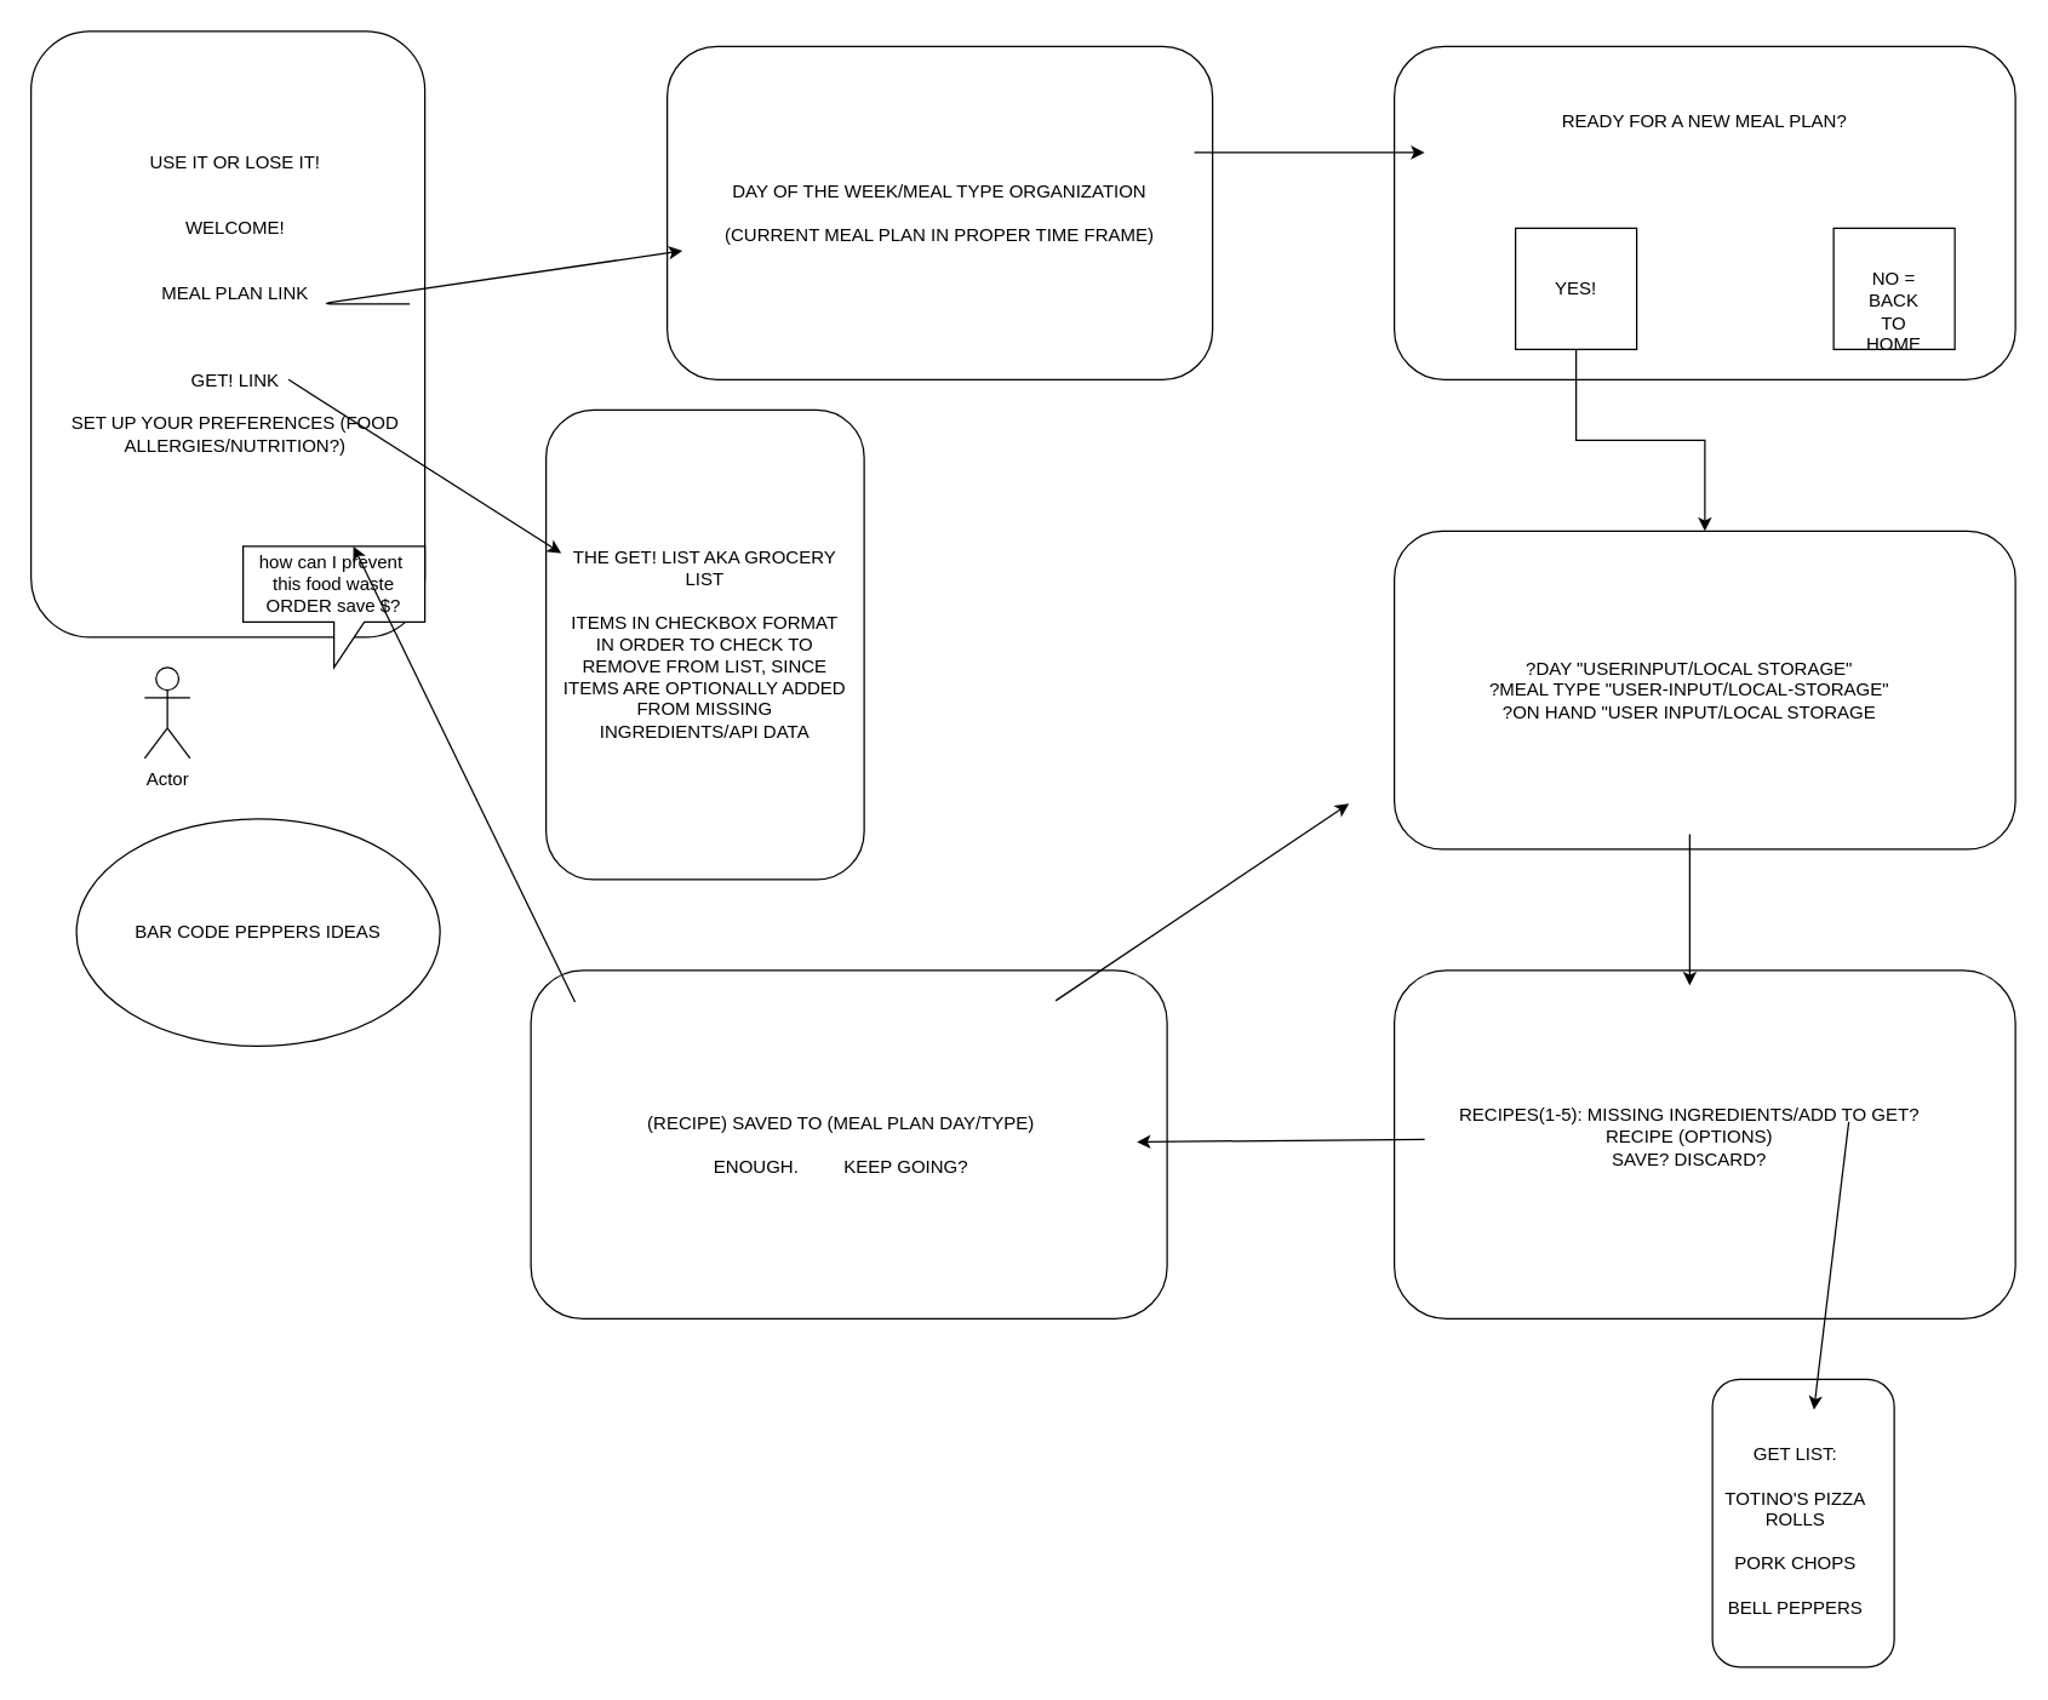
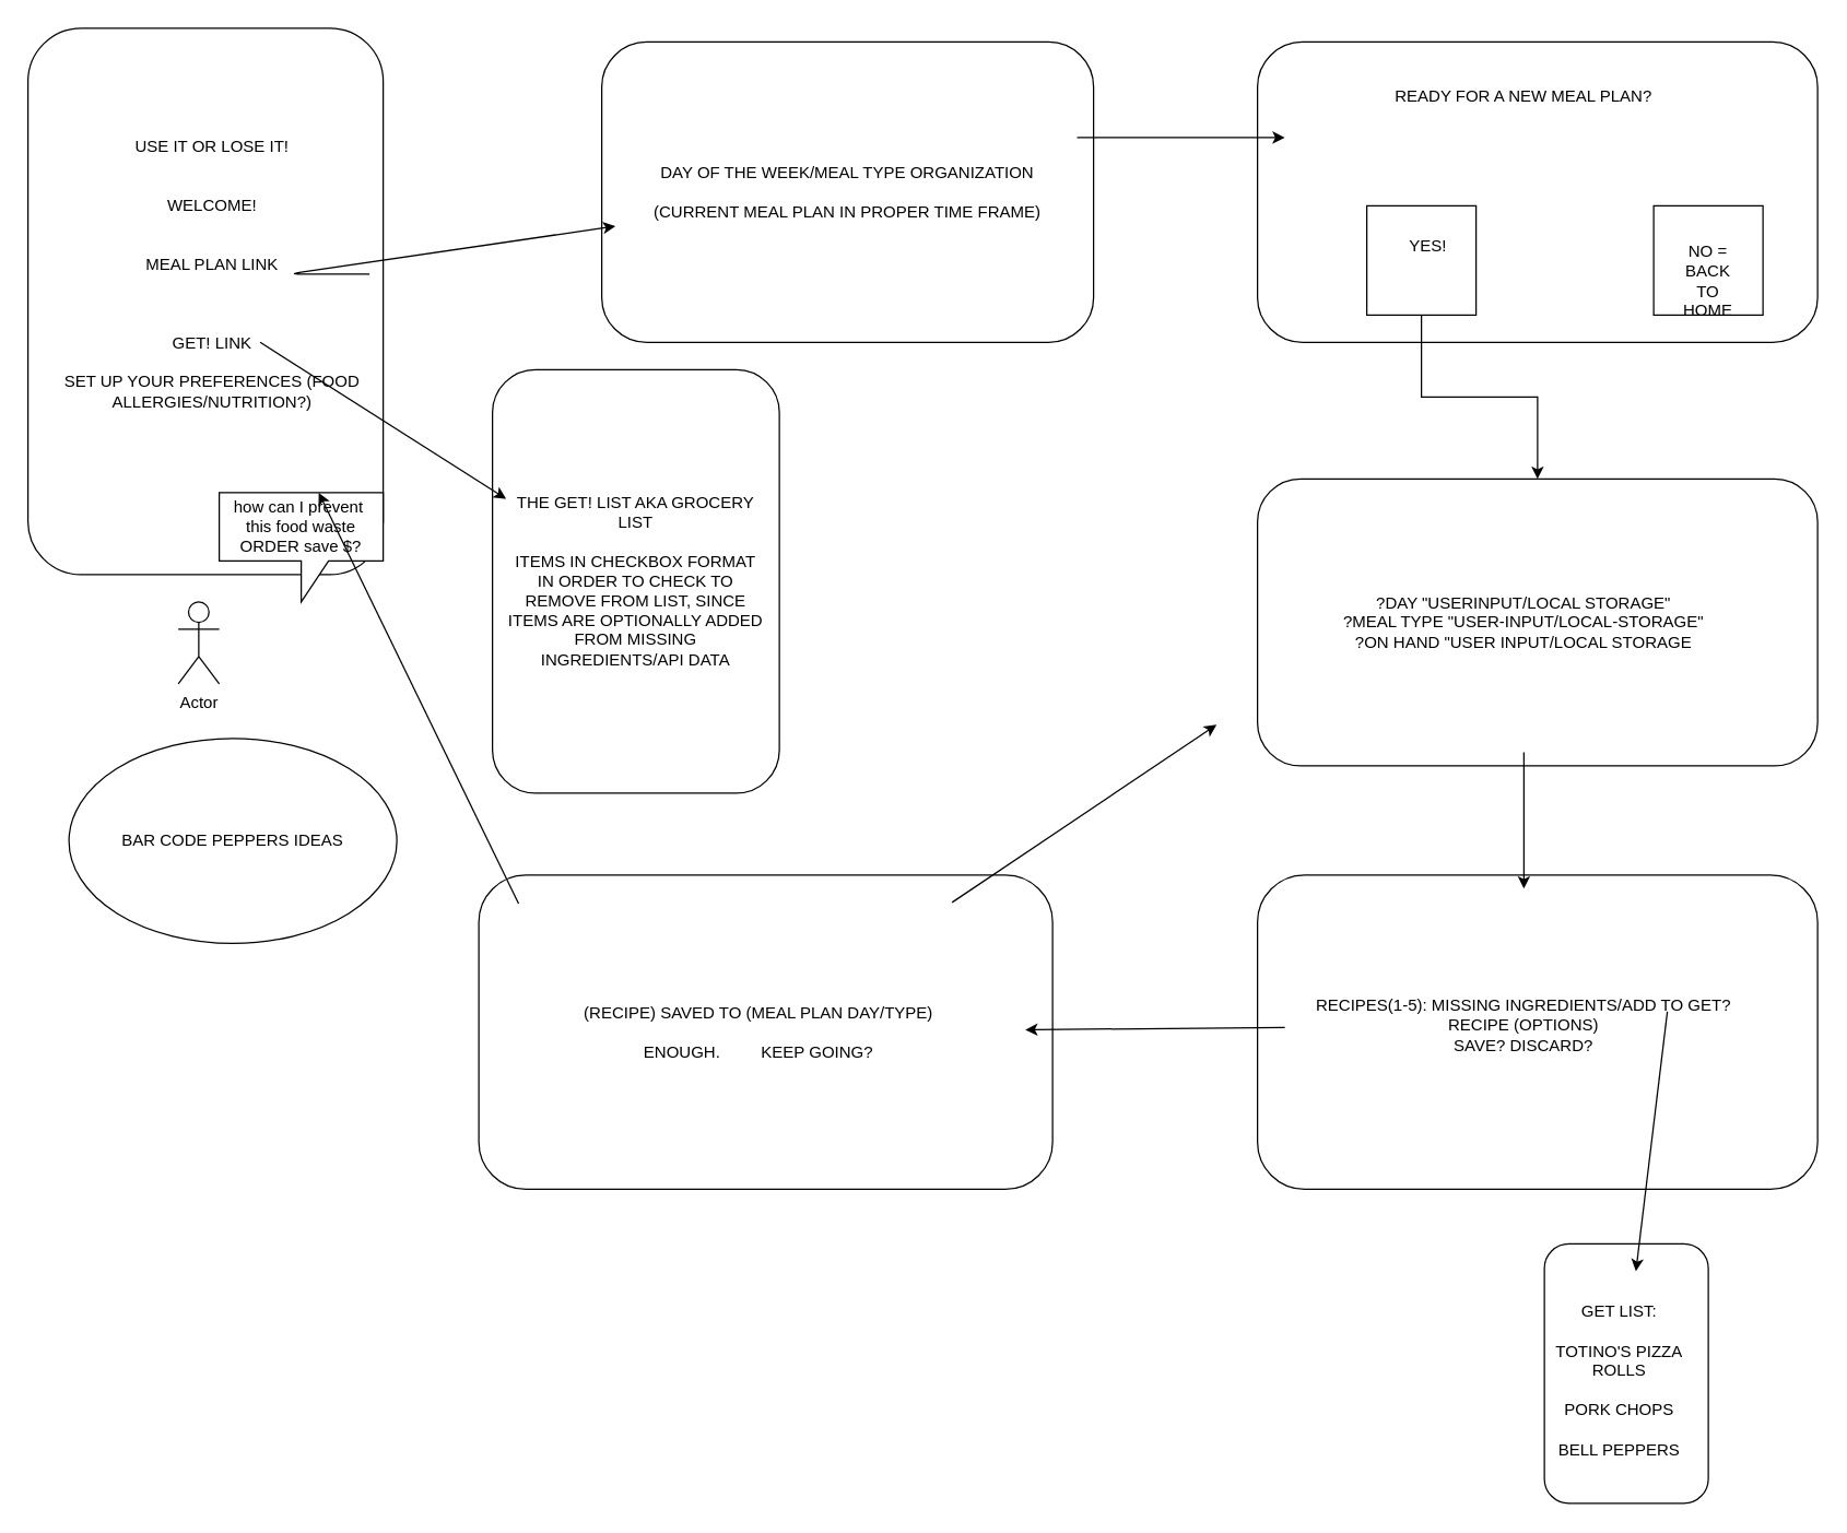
  <mxCell id="0" />
  <mxCell id="1" parent="0" />
  <mxCell id="2" value="" style="rounded=1;whiteSpace=wrap;html=1;" vertex="1" parent="1"><mxGeometry x="20" y="20" width="260" height="400" as="geometry" /></mxCell>
  <mxCell id="3" value="" style="rounded=1;whiteSpace=wrap;html=1;" vertex="1" parent="1"><mxGeometry x="440" y="30" width="360" height="220" as="geometry" /></mxCell>
  <mxCell id="4" value="" style="rounded=1;whiteSpace=wrap;html=1;" vertex="1" parent="1"><mxGeometry x="360" y="270" width="210" height="310" as="geometry" /></mxCell>
  <mxCell id="5" value="" style="rounded=1;whiteSpace=wrap;html=1;" vertex="1" parent="1"><mxGeometry x="920" y="30" width="410" height="220" as="geometry" /></mxCell>
  <mxCell id="6" style="edgeStyle=orthogonalEdgeStyle;rounded=0;orthogonalLoop=1;jettySize=auto;html=1;exitX=0.5;exitY=1;exitDx=0;exitDy=0;" edge="1" parent="1" source="7" target="11"><mxGeometry relative="1" as="geometry" /></mxCell>
  <mxCell id="7" value="" style="whiteSpace=wrap;html=1;aspect=fixed;" vertex="1" parent="1"><mxGeometry x="1000" y="150" width="80" height="80" as="geometry" /></mxCell>
  <mxCell id="8" value="" style="whiteSpace=wrap;html=1;aspect=fixed;" vertex="1" parent="1"><mxGeometry x="1210" y="150" width="80" height="80" as="geometry" /></mxCell>
  <mxCell id="9" style="edgeStyle=orthogonalEdgeStyle;rounded=0;orthogonalLoop=1;jettySize=auto;html=1;exitX=0.5;exitY=1;exitDx=0;exitDy=0;" edge="1" parent="1" source="7" target="7"><mxGeometry relative="1" as="geometry" /></mxCell>
  <mxCell id="10" style="edgeStyle=orthogonalEdgeStyle;rounded=0;orthogonalLoop=1;jettySize=auto;html=1;exitX=0.5;exitY=1;exitDx=0;exitDy=0;" edge="1" parent="1" source="8" target="8"><mxGeometry relative="1" as="geometry" /></mxCell>
  <mxCell id="11" value="" style="rounded=1;whiteSpace=wrap;html=1;" vertex="1" parent="1"><mxGeometry x="920" y="350" width="410" height="210" as="geometry" /></mxCell>
  <mxCell id="12" value="" style="rounded=1;whiteSpace=wrap;html=1;" vertex="1" parent="1"><mxGeometry x="920" y="640" width="410" height="230" as="geometry" /></mxCell>
  <mxCell id="13" value="" style="rounded=1;whiteSpace=wrap;html=1;" vertex="1" parent="1"><mxGeometry x="1130" y="910" width="120" height="190" as="geometry" /></mxCell>
  <mxCell id="14" value="" style="rounded=1;whiteSpace=wrap;html=1;" vertex="1" parent="1"><mxGeometry x="350" y="640" width="420" height="230" as="geometry" /></mxCell>
  <mxCell id="15" value="USE IT OR LOSE IT!&lt;br&gt;&lt;br&gt;&lt;br&gt;WELCOME!&lt;br&gt;&lt;br&gt;&lt;br&gt;MEAL PLAN LINK&lt;br&gt;&lt;br&gt;&lt;br&gt;&lt;br&gt;GET! LINK&lt;br&gt;&lt;br&gt;SET UP YOUR PREFERENCES (FOOD ALLERGIES/NUTRITION?)" style="text;html=1;strokeColor=none;fillColor=none;align=center;verticalAlign=middle;whiteSpace=wrap;rounded=0;" vertex="1" parent="1"><mxGeometry x="40" y="40" width="230" height="320" as="geometry" /></mxCell>
  <mxCell id="16" value="DAY OF THE WEEK/MEAL TYPE ORGANIZATION&lt;br&gt;&lt;br&gt;(CURRENT MEAL PLAN IN PROPER TIME FRAME)" style="text;html=1;strokeColor=none;fillColor=none;align=center;verticalAlign=middle;whiteSpace=wrap;rounded=0;" vertex="1" parent="1"><mxGeometry x="450" y="40" width="340" height="200" as="geometry" /></mxCell>
- <mxCell id="17" value="READY FOR A NEW MEAL PLAN?" style="text;html=1;strokeColor=none;fillColor=none;align=center;verticalAlign=middle;whiteSpace=wrap;rounded=0;" vertex="1" parent="1"><mxGeometry x="960" y="50" width="330" height="60" as="geometry" /></mxCell>
+ <mxCell id="17" value="READY FOR A NEW MEAL PLAN?" style="text;html=1;strokeColor=none;fillColor=none;align=center;verticalAlign=middle;whiteSpace=wrap;rounded=0;" vertex="1" parent="1"><mxGeometry x="950" y="40" width="330" height="60" as="geometry" /></mxCell>
  <mxCell id="18" value="THE GET! LIST AKA GROCERY LIST&lt;br&gt;&lt;br&gt;ITEMS IN CHECKBOX FORMAT IN ORDER TO CHECK TO REMOVE FROM LIST, SINCE ITEMS ARE OPTIONALLY ADDED FROM MISSING INGREDIENTS/API DATA" style="text;html=1;strokeColor=none;fillColor=none;align=center;verticalAlign=middle;whiteSpace=wrap;rounded=0;" vertex="1" parent="1"><mxGeometry x="370" y="280" width="190" height="290" as="geometry" /></mxCell>
  <mxCell id="19" value="RECIPES(1-5): MISSING INGREDIENTS/ADD TO GET?&lt;br&gt;RECIPE (OPTIONS)&lt;br&gt;SAVE? DISCARD?" style="text;html=1;strokeColor=none;fillColor=none;align=center;verticalAlign=middle;whiteSpace=wrap;rounded=0;" vertex="1" parent="1"><mxGeometry x="940" y="650" width="350" height="200" as="geometry" /></mxCell>
  <mxCell id="20" value="?DAY &quot;USERINPUT/LOCAL STORAGE&quot;&lt;br&gt;?MEAL TYPE &quot;USER-INPUT/LOCAL-STORAGE&quot;&lt;br&gt;?ON HAND &quot;USER INPUT/LOCAL STORAGE" style="text;html=1;strokeColor=none;fillColor=none;align=center;verticalAlign=middle;whiteSpace=wrap;rounded=0;" vertex="1" parent="1"><mxGeometry x="930" y="360" width="370" height="190" as="geometry" /></mxCell>
  <mxCell id="21" value="GET LIST:&lt;br&gt;&lt;br&gt;TOTINO'S PIZZA ROLLS&lt;br&gt;&lt;br&gt;PORK CHOPS&lt;br&gt;&lt;br&gt;BELL PEPPERS" style="text;html=1;strokeColor=none;fillColor=none;align=center;verticalAlign=middle;whiteSpace=wrap;rounded=0;" vertex="1" parent="1"><mxGeometry x="1130" y="930" width="110" height="160" as="geometry" /></mxCell>
  <mxCell id="22" value="(RECIPE) SAVED TO (MEAL PLAN DAY/TYPE)&lt;br&gt;&lt;br&gt;ENOUGH.&amp;nbsp; &amp;nbsp; &amp;nbsp; &amp;nbsp; &amp;nbsp;KEEP GOING?" style="text;html=1;strokeColor=none;fillColor=none;align=center;verticalAlign=middle;whiteSpace=wrap;rounded=0;" vertex="1" parent="1"><mxGeometry x="360" y="660" width="390" height="190" as="geometry" /></mxCell>
- <mxCell id="23" value="Actor" style="shape=umlActor;verticalLabelPosition=bottom;verticalAlign=top;html=1;outlineConnect=0;" vertex="1" parent="1"><mxGeometry x="95" y="440" width="30" height="60" as="geometry" /></mxCell>
+ <mxCell id="23" value="Actor" style="shape=umlActor;verticalLabelPosition=bottom;verticalAlign=top;html=1;outlineConnect=0;" vertex="1" parent="1"><mxGeometry x="130" y="440" width="30" height="60" as="geometry" /></mxCell>
  <mxCell id="24" value="" style="shape=callout;whiteSpace=wrap;html=1;perimeter=calloutPerimeter;" vertex="1" parent="1"><mxGeometry x="160" y="360" width="120" height="80" as="geometry" /></mxCell>
  <mxCell id="25" value="how can I prevent&amp;nbsp; this food waste ORDER save $?" style="text;html=1;strokeColor=none;fillColor=none;align=center;verticalAlign=middle;whiteSpace=wrap;rounded=0;" vertex="1" parent="1"><mxGeometry x="160" y="360" width="120" height="50" as="geometry" /></mxCell>
- <mxCell id="26" value="YES!" style="text;html=1;strokeColor=none;fillColor=none;align=center;verticalAlign=middle;whiteSpace=wrap;rounded=0;" vertex="1" parent="1"><mxGeometry x="1020" y="180" width="40" height="20" as="geometry" /></mxCell>
+ <mxCell id="26" value="YES!" style="text;html=1;strokeColor=none;fillColor=none;align=center;verticalAlign=middle;whiteSpace=wrap;rounded=0;" vertex="1" parent="1"><mxGeometry x="1025" y="170" width="40" height="20" as="geometry" /></mxCell>
  <mxCell id="27" value="NO = BACK TO HOME" style="text;html=1;strokeColor=none;fillColor=none;align=center;verticalAlign=middle;whiteSpace=wrap;rounded=0;" vertex="1" parent="1"><mxGeometry x="1230" y="195" width="40" height="20" as="geometry" /></mxCell>
  <mxCell id="28" value="BAR CODE PEPPERS IDEAS" style="ellipse;whiteSpace=wrap;html=1;" vertex="1" parent="1"><mxGeometry x="50" y="540" width="240" height="150" as="geometry" /></mxCell>
  <mxCell id="29" value="" style="endArrow=classic;html=1;" edge="1" parent="1" source="15" target="16"><mxGeometry width="50" height="50" relative="1" as="geometry"><mxPoint x="220" y="220" as="sourcePoint" /><mxPoint x="270" y="170" as="targetPoint" /><Array as="points"><mxPoint x="210" y="200" /></Array></mxGeometry></mxCell>
  <mxCell id="30" value="" style="endArrow=classic;html=1;exitX=0.994;exitY=0.3;exitDx=0;exitDy=0;exitPerimeter=0;" edge="1" parent="1" source="16"><mxGeometry width="50" height="50" relative="1" as="geometry"><mxPoint x="830" y="150" as="sourcePoint" /><mxPoint x="940" y="100" as="targetPoint" /></mxGeometry></mxCell>
  <mxCell id="31" value="" style="endArrow=classic;html=1;" edge="1" parent="1" source="20" target="19"><mxGeometry width="50" height="50" relative="1" as="geometry"><mxPoint x="1080" y="620" as="sourcePoint" /><mxPoint x="1130" y="570" as="targetPoint" /></mxGeometry></mxCell>
  <mxCell id="32" value="" style="endArrow=classic;html=1;entryX=0.609;entryY=0;entryDx=0;entryDy=0;entryPerimeter=0;exitX=0.8;exitY=0.45;exitDx=0;exitDy=0;exitPerimeter=0;" edge="1" parent="1" source="19" target="21"><mxGeometry width="50" height="50" relative="1" as="geometry"><mxPoint x="1160" y="920" as="sourcePoint" /><mxPoint x="1210" y="870" as="targetPoint" /></mxGeometry></mxCell>
  <mxCell id="33" value="" style="endArrow=classic;html=1;" edge="1" parent="1" source="19" target="22"><mxGeometry width="50" height="50" relative="1" as="geometry"><mxPoint x="820" y="770" as="sourcePoint" /><mxPoint x="870" y="720" as="targetPoint" /></mxGeometry></mxCell>
  <mxCell id="34" value="" style="endArrow=classic;html=1;" edge="1" parent="1" source="22"><mxGeometry width="50" height="50" relative="1" as="geometry"><mxPoint x="465" y="630" as="sourcePoint" /><mxPoint x="890" y="530" as="targetPoint" /></mxGeometry></mxCell>
  <mxCell id="35" value="" style="endArrow=classic;html=1;exitX=0.652;exitY=0.656;exitDx=0;exitDy=0;exitPerimeter=0;" edge="1" parent="1" source="15" target="18"><mxGeometry width="50" height="50" relative="1" as="geometry"><mxPoint x="290" y="320" as="sourcePoint" /><mxPoint x="340" y="270" as="targetPoint" /></mxGeometry></mxCell>
  <mxCell id="36" value="" style="endArrow=classic;html=1;exitX=0.049;exitY=0.005;exitDx=0;exitDy=0;exitPerimeter=0;" edge="1" parent="1" source="22" target="15"><mxGeometry width="50" height="50" relative="1" as="geometry"><mxPoint x="320" y="640" as="sourcePoint" /><mxPoint x="370" y="590" as="targetPoint" /></mxGeometry></mxCell>
